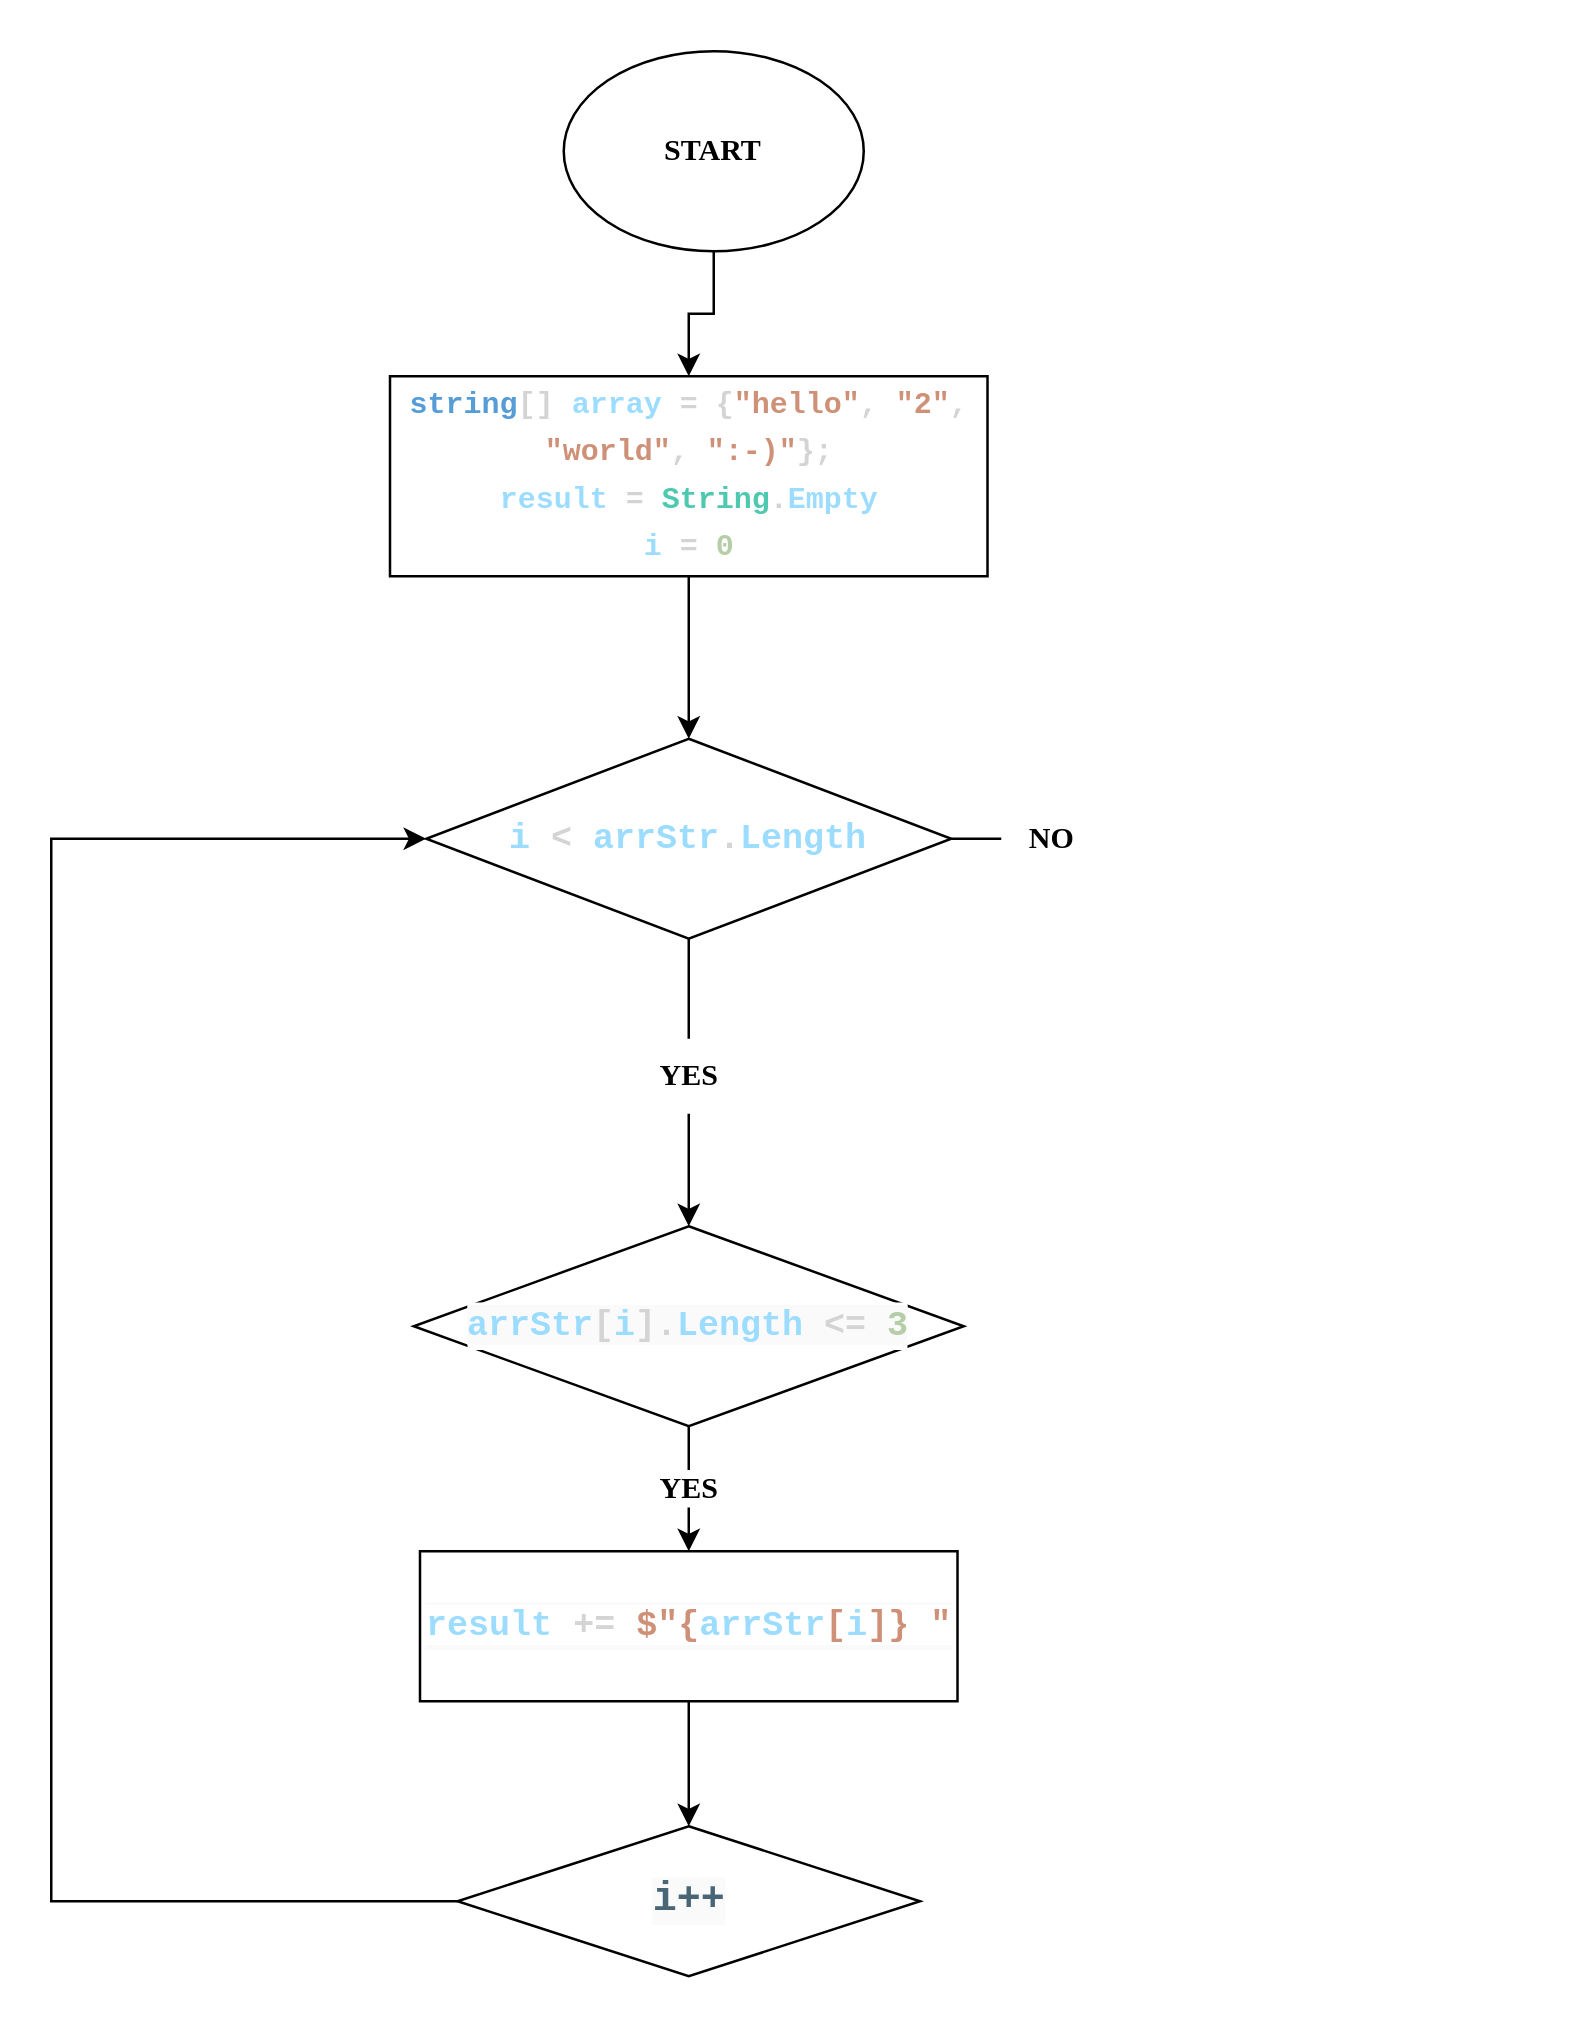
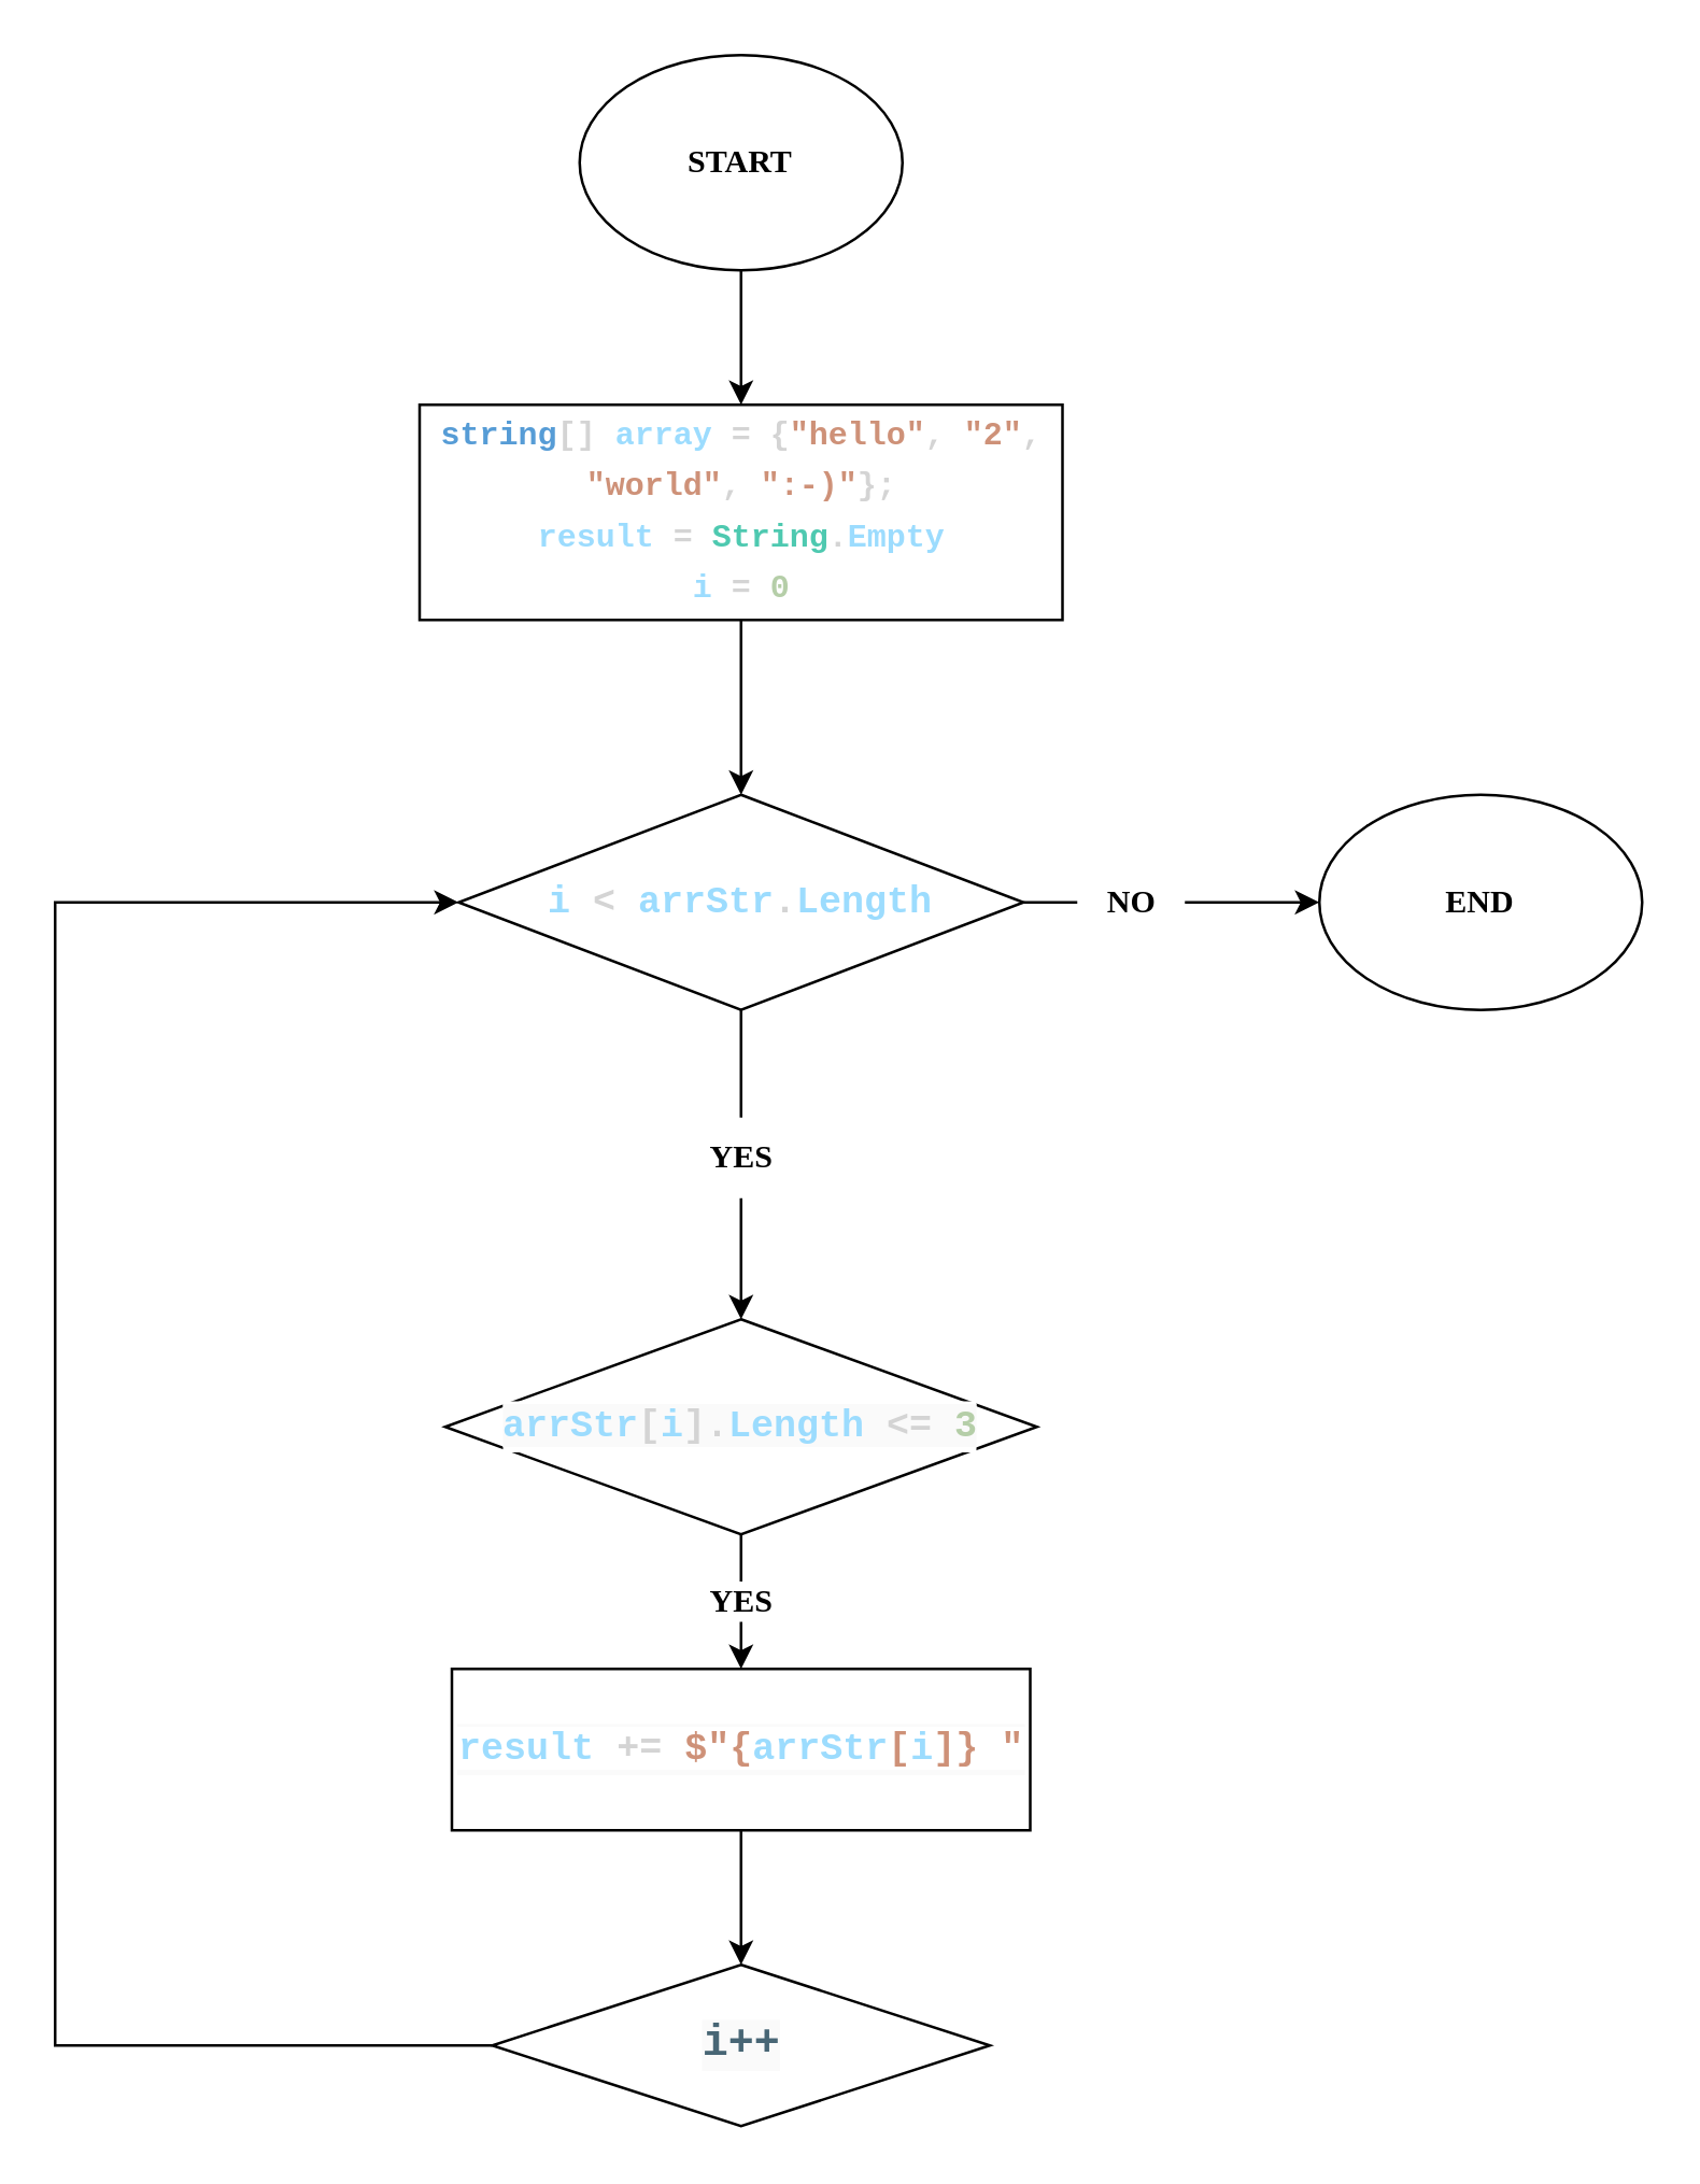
  <mxCell id="0" />
  <mxCell id="1" parent="0" />
  <mxCell id="2" style="edgeStyle=orthogonalEdgeStyle;rounded=0;orthogonalLoop=1;jettySize=auto;html=1;exitX=0.5;exitY=1;exitDx=0;exitDy=0;" edge="1" parent="1" source="3" target="5"><mxGeometry relative="1" as="geometry" /></mxCell>
- <mxCell id="3" value="&lt;b&gt;&lt;font face=&quot;Georgia&quot;&gt;START&lt;/font&gt;&lt;/b&gt;" style="ellipse;whiteSpace=wrap;html=1;" vertex="1" parent="1"><mxGeometry x="225" y="20" width="120" height="80" as="geometry" /></mxCell>
+ <mxCell id="3" value="&lt;b&gt;&lt;font face=&quot;Georgia&quot;&gt;START&lt;/font&gt;&lt;/b&gt;" style="ellipse;whiteSpace=wrap;html=1;" vertex="1" parent="1"><mxGeometry x="215" y="20" width="120" height="80" as="geometry" /></mxCell>
  <mxCell id="4" style="edgeStyle=orthogonalEdgeStyle;rounded=0;orthogonalLoop=1;jettySize=auto;html=1;exitX=0.5;exitY=1;exitDx=0;exitDy=0;entryX=0.5;entryY=0;entryDx=0;entryDy=0;" edge="1" parent="1" source="5" target="8"><mxGeometry relative="1" as="geometry" /></mxCell>
  <mxCell id="5" value="&lt;div style=&quot;color: rgb(212, 212, 212); font-family: Consolas, &amp;quot;Courier New&amp;quot;, monospace; line-height: 19px;&quot;&gt;&lt;b style=&quot;&quot;&gt;&lt;font style=&quot;font-size: 12px;&quot;&gt;&lt;span style=&quot;color: rgb(86, 156, 214);&quot;&gt;string&lt;/span&gt;[] &lt;span style=&quot;color: rgb(156, 220, 254);&quot;&gt;array&lt;/span&gt; = {&lt;span style=&quot;color: rgb(206, 145, 120);&quot;&gt;&quot;hello&quot;&lt;/span&gt;, &lt;span style=&quot;color: rgb(206, 145, 120);&quot;&gt;&quot;2&quot;&lt;/span&gt;, &lt;span style=&quot;color: rgb(206, 145, 120);&quot;&gt;&quot;world&quot;&lt;/span&gt;, &lt;span style=&quot;color: rgb(206, 145, 120);&quot;&gt;&quot;:-)&quot;&lt;/span&gt;};&lt;/font&gt;&lt;/b&gt;&lt;/div&gt;&lt;div style=&quot;color: rgb(212, 212, 212); font-family: Consolas, &amp;quot;Courier New&amp;quot;, monospace; line-height: 19px;&quot;&gt;&lt;div style=&quot;line-height: 19px;&quot;&gt;&lt;b&gt;&lt;font style=&quot;font-size: 12px;&quot;&gt;&lt;span style=&quot;color: #9cdcfe;&quot;&gt;result&lt;/span&gt; = &lt;span style=&quot;color: #4ec9b0;&quot;&gt;String&lt;/span&gt;.&lt;span style=&quot;color: #9cdcfe;&quot;&gt;Empty&lt;/span&gt;&lt;/font&gt;&lt;/b&gt;&lt;/div&gt;&lt;div style=&quot;line-height: 19px;&quot;&gt;&lt;div style=&quot;line-height: 19px;&quot;&gt;&lt;b style=&quot;&quot;&gt;&lt;font style=&quot;font-size: 12px;&quot;&gt;&lt;span style=&quot;color: rgb(156, 220, 254);&quot;&gt;i&lt;/span&gt; = &lt;span style=&quot;color: rgb(181, 206, 168);&quot;&gt;0&lt;/span&gt;&lt;/font&gt;&lt;/b&gt;&lt;/div&gt;&lt;/div&gt;&lt;/div&gt;" style="rounded=0;whiteSpace=wrap;html=1;" vertex="1" parent="1"><mxGeometry x="155.5" y="150" width="239" height="80" as="geometry" /></mxCell>
  <mxCell id="6" style="edgeStyle=orthogonalEdgeStyle;rounded=0;orthogonalLoop=1;jettySize=auto;html=1;exitX=0.5;exitY=1;exitDx=0;exitDy=0;entryX=0.5;entryY=0;entryDx=0;entryDy=0;fontSize=12;startArrow=none;" edge="1" parent="1" source="14" target="11"><mxGeometry relative="1" as="geometry" /></mxCell>
+ <mxCell id="7" style="edgeStyle=orthogonalEdgeStyle;rounded=0;orthogonalLoop=1;jettySize=auto;html=1;exitX=1;exitY=0.5;exitDx=0;exitDy=0;fontFamily=Georgia;fontSize=12;startArrow=none;" edge="1" parent="1" source="12" target="9"><mxGeometry relative="1" as="geometry" /></mxCell>
  <mxCell id="8" value="&lt;div style=&quot;color: rgb(212, 212, 212); font-family: Consolas, &amp;quot;Courier New&amp;quot;, monospace; font-size: 14px; line-height: 19px;&quot;&gt;&lt;span style=&quot;background-color: rgb(255, 255, 255);&quot;&gt;&lt;b&gt;&lt;span style=&quot;color: rgb(156, 220, 254);&quot;&gt;i&lt;/span&gt; &amp;lt; &lt;span style=&quot;color: rgb(156, 220, 254);&quot;&gt;arrStr&lt;/span&gt;.&lt;span style=&quot;color: rgb(156, 220, 254);&quot;&gt;Length&lt;/span&gt;&lt;/b&gt;&lt;/span&gt;&lt;/div&gt;" style="rhombus;whiteSpace=wrap;html=1;" vertex="1" parent="1"><mxGeometry x="170" y="295" width="210" height="80" as="geometry" /></mxCell>
+ <mxCell id="9" value="&lt;b&gt;&lt;font face=&quot;Georgia&quot;&gt;END&lt;/font&gt;&lt;/b&gt;" style="ellipse;whiteSpace=wrap;html=1;" vertex="1" parent="1"><mxGeometry x="490" y="295" width="120" height="80" as="geometry" /></mxCell>
  <mxCell id="10" value="&lt;b&gt;YES&lt;/b&gt;" style="edgeStyle=orthogonalEdgeStyle;rounded=0;orthogonalLoop=1;jettySize=auto;html=1;exitX=0.5;exitY=1;exitDx=0;exitDy=0;entryX=0.5;entryY=0;entryDx=0;entryDy=0;fontFamily=Georgia;fontSize=12;" edge="1" parent="1" source="11" target="17"><mxGeometry relative="1" as="geometry" /></mxCell>
  <mxCell id="11" value="&lt;div style=&quot;color: rgb(212, 212, 212); font-family: Consolas, &amp;quot;Courier New&amp;quot;, monospace; font-size: 14px; line-height: 19px;&quot;&gt;&lt;span style=&quot;background-color: rgb(250, 250, 250);&quot;&gt;&lt;b&gt;&lt;span style=&quot;color: rgb(156, 220, 254);&quot;&gt;arrStr&lt;/span&gt;[&lt;span style=&quot;color: rgb(156, 220, 254);&quot;&gt;i&lt;/span&gt;].&lt;span style=&quot;color: rgb(156, 220, 254);&quot;&gt;Length&lt;/span&gt; &amp;lt;= &lt;span style=&quot;color: rgb(181, 206, 168);&quot;&gt;3&lt;/span&gt;&lt;/b&gt;&lt;/span&gt;&lt;/div&gt;" style="rhombus;whiteSpace=wrap;html=1;labelBackgroundColor=#FFFFFF;fontSize=12;" vertex="1" parent="1"><mxGeometry x="165" y="490" width="220" height="80" as="geometry" /></mxCell>
  <mxCell id="12" value="&lt;b&gt;NO&lt;/b&gt;" style="text;html=1;align=center;verticalAlign=middle;resizable=0;points=[];autosize=1;strokeColor=none;fillColor=none;fontSize=12;fontFamily=Georgia;" vertex="1" parent="1"><mxGeometry x="400" y="320" width="40" height="30" as="geometry" /></mxCell>
  <mxCell id="13" value="" style="edgeStyle=orthogonalEdgeStyle;rounded=0;orthogonalLoop=1;jettySize=auto;html=1;exitX=1;exitY=0.5;exitDx=0;exitDy=0;fontFamily=Georgia;fontSize=12;endArrow=none;" edge="1" parent="1" source="8" target="12"><mxGeometry relative="1" as="geometry"><mxPoint x="360" y="360" as="sourcePoint" /><mxPoint x="480" y="360" as="targetPoint" /></mxGeometry></mxCell>
  <mxCell id="14" value="&lt;b&gt;YES&lt;/b&gt;" style="text;html=1;align=center;verticalAlign=middle;resizable=0;points=[];autosize=1;strokeColor=none;fillColor=none;fontSize=12;fontFamily=Georgia;" vertex="1" parent="1"><mxGeometry x="250" y="415" width="50" height="30" as="geometry" /></mxCell>
  <mxCell id="15" value="" style="edgeStyle=orthogonalEdgeStyle;rounded=0;orthogonalLoop=1;jettySize=auto;html=1;exitX=0.5;exitY=1;exitDx=0;exitDy=0;entryX=0.5;entryY=0;entryDx=0;entryDy=0;fontSize=12;endArrow=none;" edge="1" parent="1" source="8" target="14"><mxGeometry relative="1" as="geometry"><mxPoint x="275" y="400" as="sourcePoint" /><mxPoint x="275" y="460" as="targetPoint" /></mxGeometry></mxCell>
  <mxCell id="16" style="edgeStyle=orthogonalEdgeStyle;rounded=0;orthogonalLoop=1;jettySize=auto;html=1;exitX=0.5;exitY=1;exitDx=0;exitDy=0;entryX=0.5;entryY=0;entryDx=0;entryDy=0;fontFamily=Georgia;fontSize=12;" edge="1" parent="1" source="17" target="19"><mxGeometry relative="1" as="geometry" /></mxCell>
  <mxCell id="17" value="&lt;div style=&quot;color: rgb(212, 212, 212); font-family: Consolas, &amp;quot;Courier New&amp;quot;, monospace; font-size: 14px; line-height: 19px;&quot;&gt;&lt;span style=&quot;background-color: rgb(255, 255, 255);&quot;&gt;&lt;b&gt;&lt;span style=&quot;color: rgb(156, 220, 254);&quot;&gt;result&lt;/span&gt; += &lt;span style=&quot;color: rgb(206, 145, 120);&quot;&gt;$&quot;&lt;/span&gt;&lt;span style=&quot;color: rgb(206, 145, 120);&quot;&gt;{&lt;/span&gt;&lt;span style=&quot;color: rgb(156, 220, 254);&quot;&gt;arrStr&lt;/span&gt;&lt;span style=&quot;color: rgb(206, 145, 120);&quot;&gt;[&lt;/span&gt;&lt;span style=&quot;color: rgb(156, 220, 254);&quot;&gt;i&lt;/span&gt;&lt;span style=&quot;color: rgb(206, 145, 120);&quot;&gt;]}&lt;/span&gt;&lt;span style=&quot;color: rgb(206, 145, 120);&quot;&gt; &lt;/span&gt;&lt;span style=&quot;color: rgb(206, 145, 120);&quot;&gt;&quot;&lt;/span&gt;&lt;/b&gt;&lt;/span&gt;&lt;/div&gt;" style="rounded=0;whiteSpace=wrap;html=1;labelBackgroundColor=#FAFAFA;fontFamily=Georgia;fontSize=12;" vertex="1" parent="1"><mxGeometry x="167.5" y="620" width="215" height="60" as="geometry" /></mxCell>
  <mxCell id="18" style="edgeStyle=orthogonalEdgeStyle;rounded=0;orthogonalLoop=1;jettySize=auto;html=1;exitX=0;exitY=0.5;exitDx=0;exitDy=0;entryX=0;entryY=0.5;entryDx=0;entryDy=0;fontFamily=Georgia;fontSize=12;" edge="1" parent="1" source="19" target="8"><mxGeometry relative="1" as="geometry"><Array as="points"><mxPoint x="20" y="760" /><mxPoint x="20" y="335" /></Array></mxGeometry></mxCell>
  <mxCell id="19" value="&lt;b style=&quot;font-family: Consolas, &amp;quot;Courier New&amp;quot;, monospace;&quot;&gt;&lt;font color=&quot;#486675&quot; style=&quot;font-size: 16px;&quot;&gt;i++&lt;/font&gt;&lt;/b&gt;" style="rhombus;whiteSpace=wrap;html=1;labelBackgroundColor=#FAFAFA;fontFamily=Georgia;fontSize=12;" vertex="1" parent="1"><mxGeometry x="182.5" y="730" width="185" height="60" as="geometry" /></mxCell>
